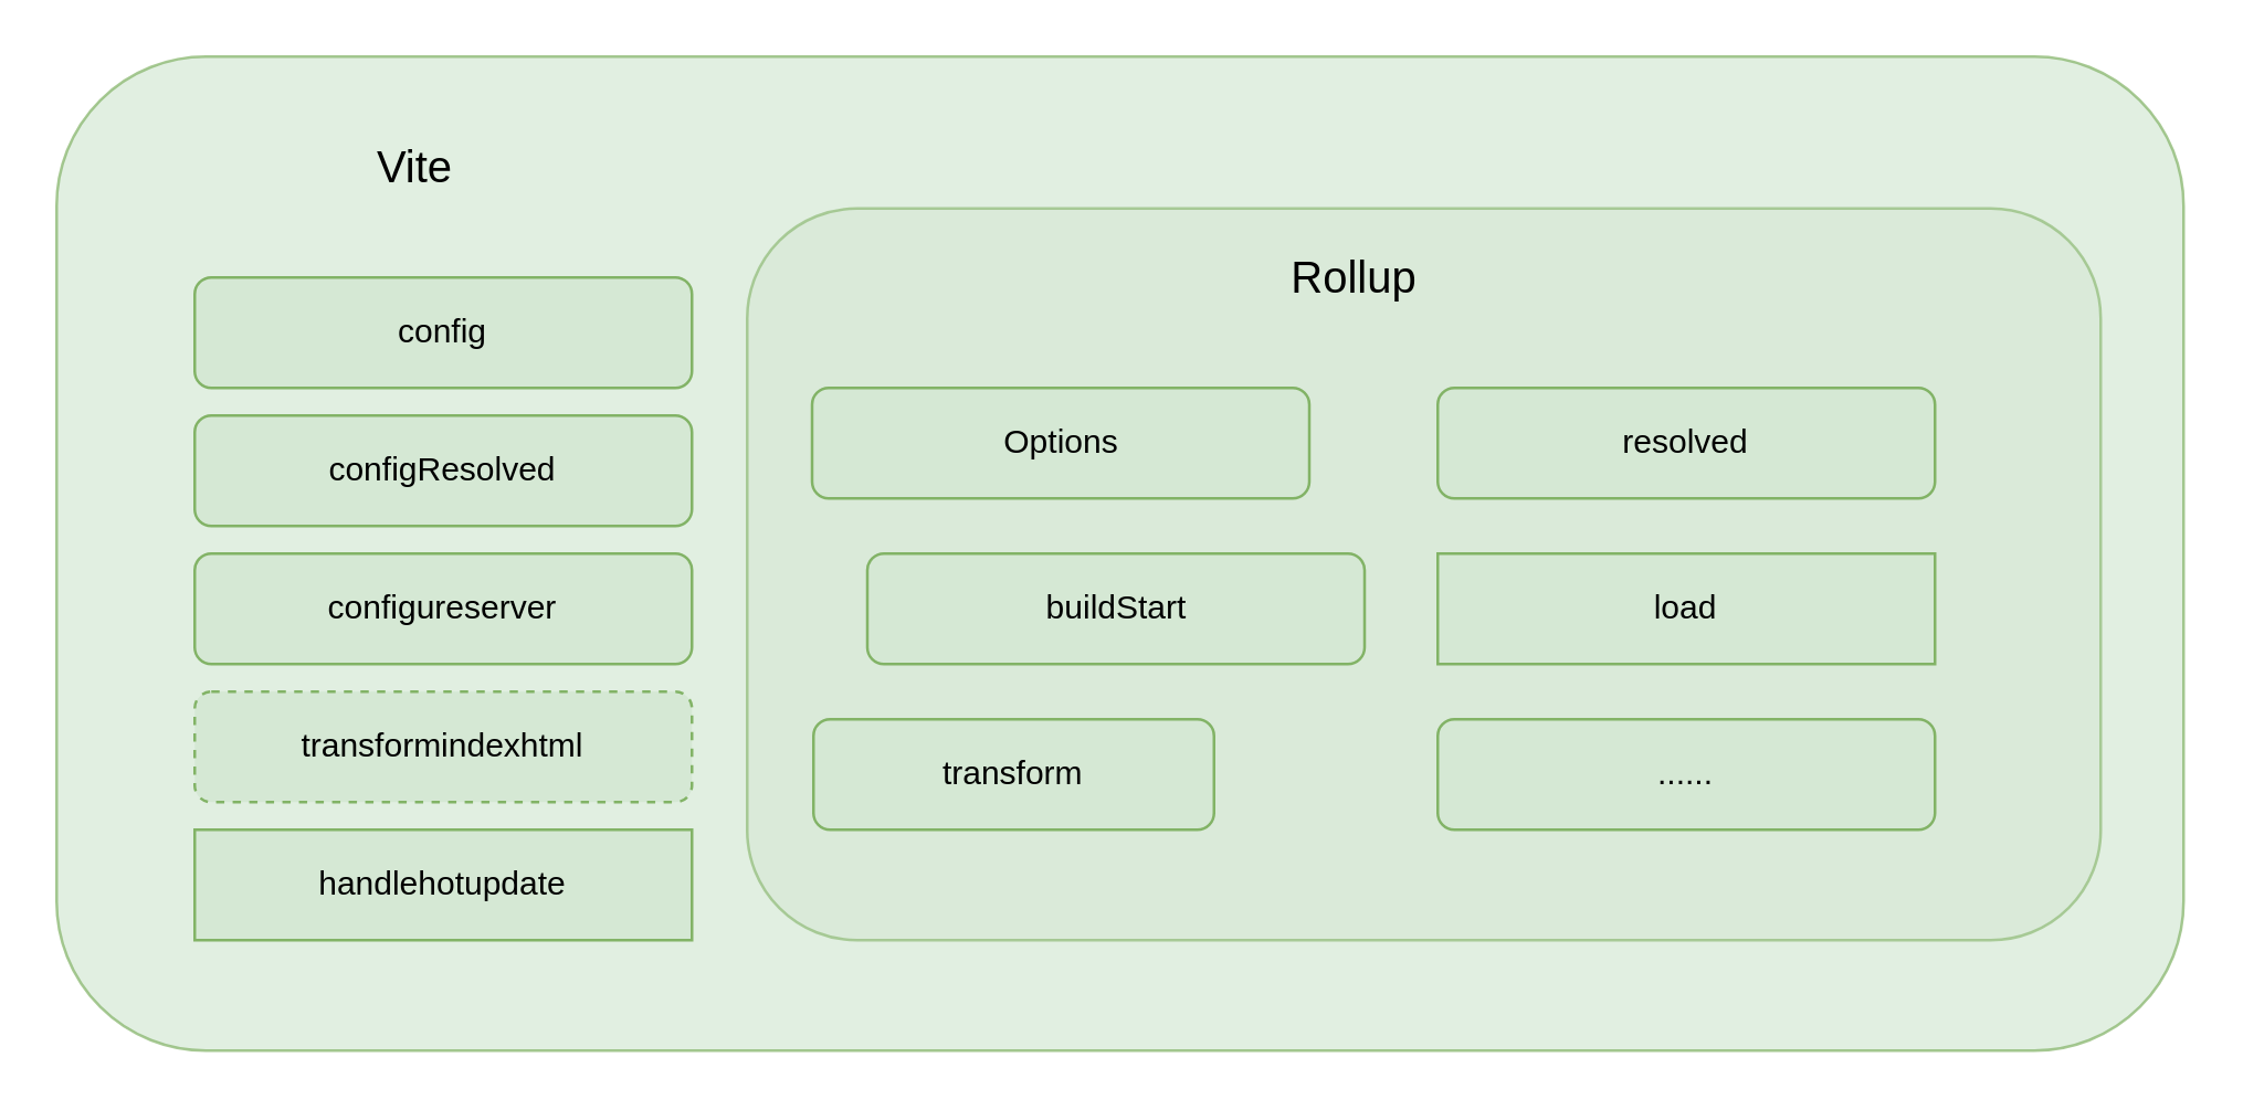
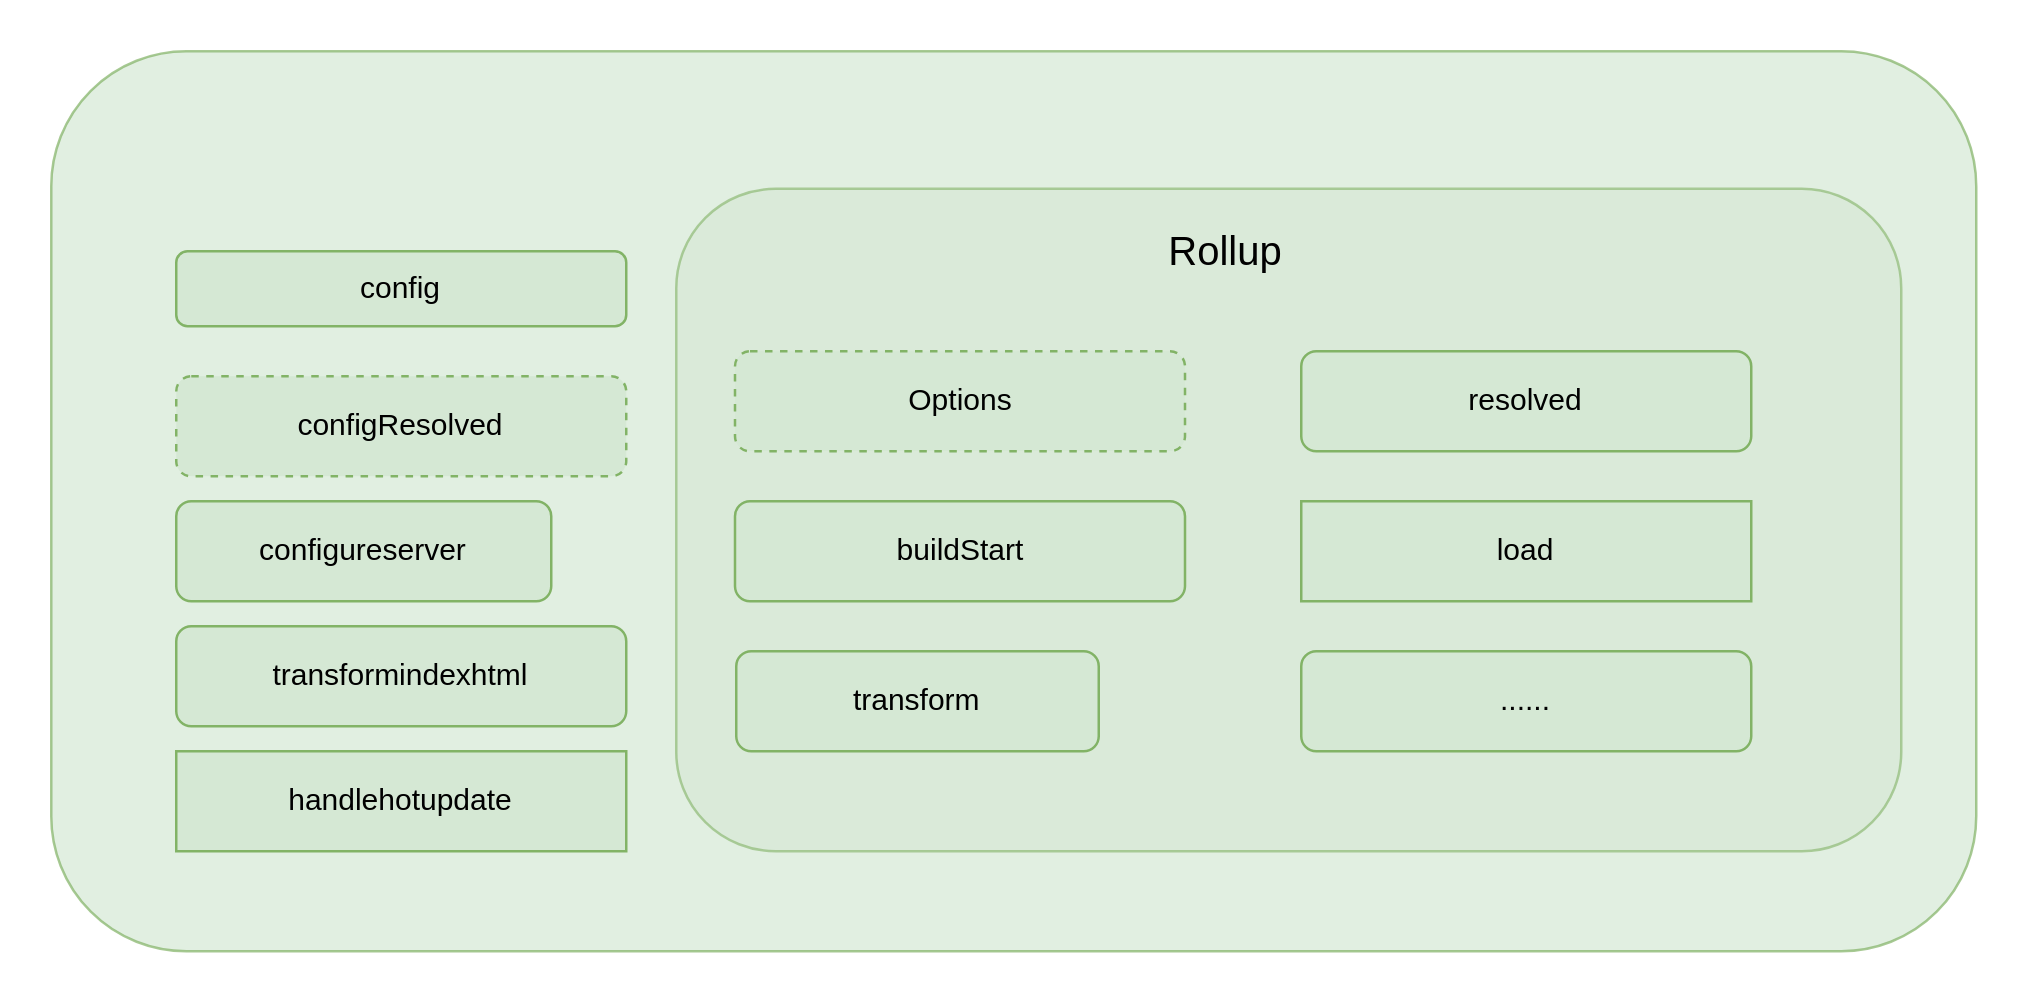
  <mxCell id="0" />
  <mxCell id="1" parent="0" />
  <mxCell id="2" value="" style="rounded=1;whiteSpace=wrap;html=1;fillColor=#d5e8d4;strokeColor=#82b366;opacity=70;" vertex="1" parent="1"><mxGeometry x="20" y="20" width="770" height="360" as="geometry" /></mxCell>
  <mxCell id="3" value="" style="rounded=1;whiteSpace=wrap;html=1;fillColor=#d5e8d4;strokeColor=#82b366;opacity=60;" vertex="1" parent="1"><mxGeometry x="270" y="75" width="490" height="265" as="geometry" /></mxCell>
- <mxCell id="4" value="Options" style="rounded=1;whiteSpace=wrap;html=1;fillColor=#d5e8d4;strokeColor=#82b366;fontColor=#000000;" vertex="1" parent="1"><mxGeometry x="293.5" y="140" width="180" height="40" as="geometry" /></mxCell>
+ <mxCell id="4" value="Options" style="rounded=1;whiteSpace=wrap;html=1;fillColor=#d5e8d4;strokeColor=#82b366;fontColor=#000000;dashed=1;" vertex="1" parent="1"><mxGeometry x="293.5" y="140" width="180" height="40" as="geometry" /></mxCell>
  <mxCell id="5" value="Rollup" style="text;html=1;strokeColor=none;fillColor=none;align=center;verticalAlign=middle;whiteSpace=wrap;rounded=0;fontColor=#000000;fontSize=16;" vertex="1" parent="1"><mxGeometry x="410" y="90" width="160" height="20" as="geometry" /></mxCell>
- <mxCell id="6" value="buildStart" style="rounded=1;whiteSpace=wrap;html=1;fillColor=#d5e8d4;strokeColor=#82b366;fontColor=#000000;" vertex="1" parent="1"><mxGeometry x="313.5" y="200" width="180" height="40" as="geometry" /></mxCell>
+ <mxCell id="6" value="buildStart" style="rounded=1;whiteSpace=wrap;html=1;fillColor=#d5e8d4;strokeColor=#82b366;fontColor=#000000;" vertex="1" parent="1"><mxGeometry x="293.5" y="200" width="180" height="40" as="geometry" /></mxCell>
  <mxCell id="7" value="resolved" style="rounded=1;whiteSpace=wrap;html=1;fillColor=#d5e8d4;strokeColor=#82b366;fontColor=#000000;" vertex="1" parent="1"><mxGeometry x="520" y="140" width="180" height="40" as="geometry" /></mxCell>
  <mxCell id="8" value="load" style="whiteSpace=wrap;html=1;fillColor=#d5e8d4;strokeColor=#82b366;fontColor=#000000;rounded=0;" vertex="1" parent="1"><mxGeometry x="520" y="200" width="180" height="40" as="geometry" /></mxCell>
  <mxCell id="9" value="transform" style="rounded=1;whiteSpace=wrap;html=1;fillColor=#d5e8d4;strokeColor=#82b366;fontColor=#000000;" vertex="1" parent="1"><mxGeometry x="294" y="260" width="145" height="40" as="geometry" /></mxCell>
  <mxCell id="10" value="......" style="rounded=1;whiteSpace=wrap;html=1;fillColor=#d5e8d4;strokeColor=#82b366;fontColor=#000000;" vertex="1" parent="1"><mxGeometry x="520" y="260" width="180" height="40" as="geometry" /></mxCell>
- <mxCell id="11" value="Vite" style="text;html=1;strokeColor=none;fillColor=none;align=center;verticalAlign=middle;whiteSpace=wrap;rounded=0;fontColor=#000000;fontSize=16;" vertex="1" parent="1"><mxGeometry x="70" y="40" width="160" height="40" as="geometry" /></mxCell>
- <mxCell id="12" value="config" style="rounded=1;whiteSpace=wrap;html=1;fillColor=#d5e8d4;strokeColor=#82b366;fontColor=#000000;" vertex="1" parent="1"><mxGeometry x="70" y="100" width="180" height="40" as="geometry" /></mxCell>
- <mxCell id="13" value="configResolved" style="rounded=1;whiteSpace=wrap;html=1;fillColor=#d5e8d4;strokeColor=#82b366;fontColor=#000000;" vertex="1" parent="1"><mxGeometry x="70" y="150" width="180" height="40" as="geometry" /></mxCell>
- <mxCell id="14" value="transformindexhtml" style="rounded=1;whiteSpace=wrap;html=1;fillColor=#d5e8d4;strokeColor=#82b366;fontColor=#000000;dashed=1;" vertex="1" parent="1"><mxGeometry x="70" y="250" width="180" height="40" as="geometry" /></mxCell>
- <mxCell id="15" value="configureserver" style="rounded=1;whiteSpace=wrap;html=1;fillColor=#d5e8d4;strokeColor=#82b366;fontColor=#000000;" vertex="1" parent="1"><mxGeometry x="70" y="200" width="180" height="40" as="geometry" /></mxCell>
+ <mxCell id="12" value="config" style="rounded=1;whiteSpace=wrap;html=1;fillColor=#d5e8d4;strokeColor=#82b366;fontColor=#000000;" vertex="1" parent="1"><mxGeometry x="70" y="100" width="180" height="30" as="geometry" /></mxCell>
+ <mxCell id="13" value="configResolved" style="rounded=1;whiteSpace=wrap;html=1;fillColor=#d5e8d4;strokeColor=#82b366;fontColor=#000000;dashed=1;" vertex="1" parent="1"><mxGeometry x="70" y="150" width="180" height="40" as="geometry" /></mxCell>
+ <mxCell id="14" value="transformindexhtml" style="rounded=1;whiteSpace=wrap;html=1;fillColor=#d5e8d4;strokeColor=#82b366;fontColor=#000000;" vertex="1" parent="1"><mxGeometry x="70" y="250" width="180" height="40" as="geometry" /></mxCell>
+ <mxCell id="15" value="configureserver" style="rounded=1;whiteSpace=wrap;html=1;fillColor=#d5e8d4;strokeColor=#82b366;fontColor=#000000;" vertex="1" parent="1"><mxGeometry x="70" y="200" width="150" height="40" as="geometry" /></mxCell>
  <mxCell id="16" value="handlehotupdate" style="whiteSpace=wrap;html=1;fillColor=#d5e8d4;strokeColor=#82b366;fontColor=#000000;rounded=0;" vertex="1" parent="1"><mxGeometry x="70" y="300" width="180" height="40" as="geometry" /></mxCell>
